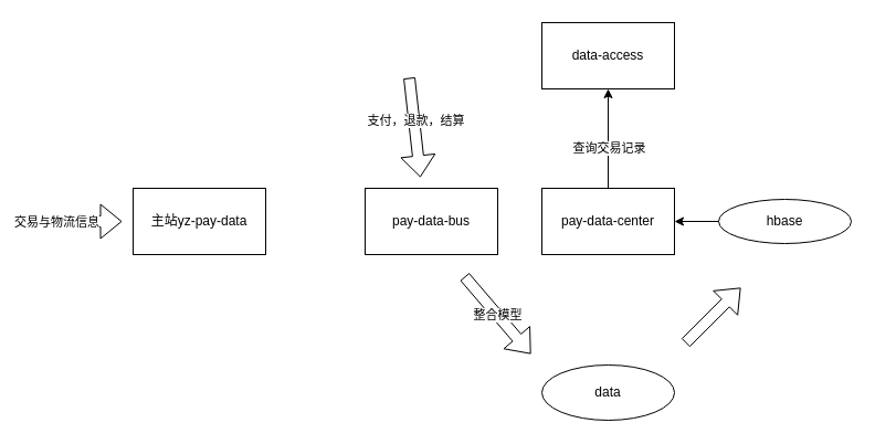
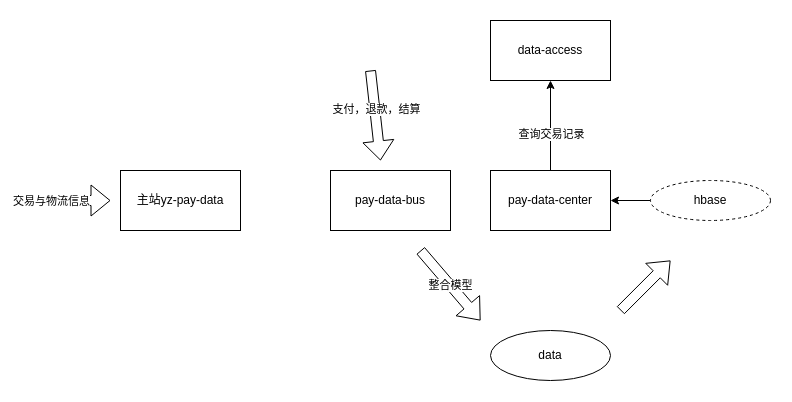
  <mxCell id="0" />
  <mxCell id="1" parent="0" />
  <mxCell id="2" value="主站yz-pay-data" style="rounded=0;whiteSpace=wrap;html=1;" vertex="1" parent="1"><mxGeometry x="120" y="170" width="120" height="60" as="geometry" /></mxCell>
  <mxCell id="3" value="pay-data-bus" style="rounded=0;whiteSpace=wrap;html=1;" vertex="1" parent="1"><mxGeometry x="330" y="170" width="120" height="60" as="geometry" /></mxCell>
  <mxCell id="4" value="" style="edgeStyle=orthogonalEdgeStyle;rounded=0;orthogonalLoop=1;jettySize=auto;html=1;" edge="1" parent="1" source="6" target="16"><mxGeometry relative="1" as="geometry" /></mxCell>
  <mxCell id="5" value="查询交易记录" style="edgeLabel;html=1;align=center;verticalAlign=middle;resizable=0;points=[];" vertex="1" connectable="0" parent="4"><mxGeometry x="-0.178" relative="1" as="geometry"><mxPoint as="offset" /></mxGeometry></mxCell>
  <mxCell id="6" value="pay-data-center" style="rounded=0;whiteSpace=wrap;html=1;" vertex="1" parent="1"><mxGeometry x="490" y="170" width="120" height="60" as="geometry" /></mxCell>
  <mxCell id="7" value="" style="shape=flexArrow;endArrow=classic;html=1;" edge="1" parent="1"><mxGeometry width="50" height="50" relative="1" as="geometry"><mxPoint x="20" y="200" as="sourcePoint" /><mxPoint x="110" y="200" as="targetPoint" /></mxGeometry></mxCell>
  <mxCell id="8" value="交易与物流信息" style="edgeLabel;html=1;align=center;verticalAlign=middle;resizable=0;points=[];" vertex="1" connectable="0" parent="7"><mxGeometry x="-0.178" y="1" relative="1" as="geometry"><mxPoint x="-7" y="1" as="offset" /></mxGeometry></mxCell>
  <mxCell id="9" value="" style="shape=flexArrow;endArrow=classic;html=1;" edge="1" parent="1"><mxGeometry width="50" height="50" relative="1" as="geometry"><mxPoint x="370" y="70" as="sourcePoint" /><mxPoint x="380" y="160" as="targetPoint" /></mxGeometry></mxCell>
  <mxCell id="10" value="支付，退款，结算" style="edgeLabel;html=1;align=center;verticalAlign=middle;resizable=0;points=[];" vertex="1" connectable="0" parent="9"><mxGeometry x="-0.132" y="1" relative="1" as="geometry"><mxPoint as="offset" /></mxGeometry></mxCell>
  <mxCell id="11" value="data" style="ellipse;whiteSpace=wrap;html=1;" vertex="1" parent="1"><mxGeometry x="490" y="330" width="120" height="50" as="geometry" /></mxCell>
  <mxCell id="12" value="整合模型" style="shape=flexArrow;endArrow=classic;html=1;" edge="1" parent="1"><mxGeometry width="50" height="50" relative="1" as="geometry"><mxPoint x="420" y="250" as="sourcePoint" /><mxPoint x="480" y="320" as="targetPoint" /></mxGeometry></mxCell>
  <mxCell id="13" value="" style="shape=flexArrow;endArrow=classic;html=1;" edge="1" parent="1"><mxGeometry width="50" height="50" relative="1" as="geometry"><mxPoint x="620" y="310" as="sourcePoint" /><mxPoint x="670" y="260" as="targetPoint" /></mxGeometry></mxCell>
  <mxCell id="14" style="edgeStyle=orthogonalEdgeStyle;rounded=0;orthogonalLoop=1;jettySize=auto;html=1;exitX=0;exitY=0.5;exitDx=0;exitDy=0;entryX=1;entryY=0.5;entryDx=0;entryDy=0;" edge="1" parent="1" source="15" target="6"><mxGeometry relative="1" as="geometry" /></mxCell>
- <mxCell id="15" value="hbase" style="ellipse;whiteSpace=wrap;html=1;" vertex="1" parent="1"><mxGeometry x="650" y="180" width="120" height="40" as="geometry" /></mxCell>
+ <mxCell id="15" value="hbase" style="ellipse;whiteSpace=wrap;html=1;dashed=1;" vertex="1" parent="1"><mxGeometry x="650" y="180" width="120" height="40" as="geometry" /></mxCell>
  <mxCell id="16" value="data-access" style="rounded=0;whiteSpace=wrap;html=1;" vertex="1" parent="1"><mxGeometry x="490" y="20" width="120" height="60" as="geometry" /></mxCell>
